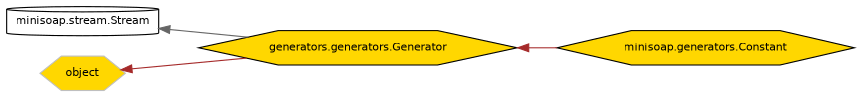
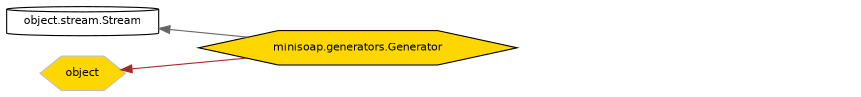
  digraph {
    rankdir=LR
    node [color=black fillcolor=gold fontname=Helvetica fontsize=10 shape=hexagon style=filled]
    edge [color=brown dir=back fontname=Helvetica fontsize=10 labelfontname=Helvetica labelfontsize=10 style=solid]
-   n1 [fontcolor=black height=0.2 label="minisoap.generators.Constant" width=0.4]
-   n2 [height=0.2 label="generators.generators.Generator" width=0.4]
-   n3 [fillcolor=white height=0.2 label="minisoap.stream.Stream" shape=cylinder width=0.4]
+   n2 [height=0.2 label="minisoap.generators.Generator" width=0.4]
+   n3 [fillcolor=white height=0.2 label="object.stream.Stream" shape=cylinder width=0.4]
    n4 [color=grey75 height=0.2 label=object width=0.4]
-   n2 -> n1
    n3 -> n2 [color=gray40]
    n4 -> n2
  }
